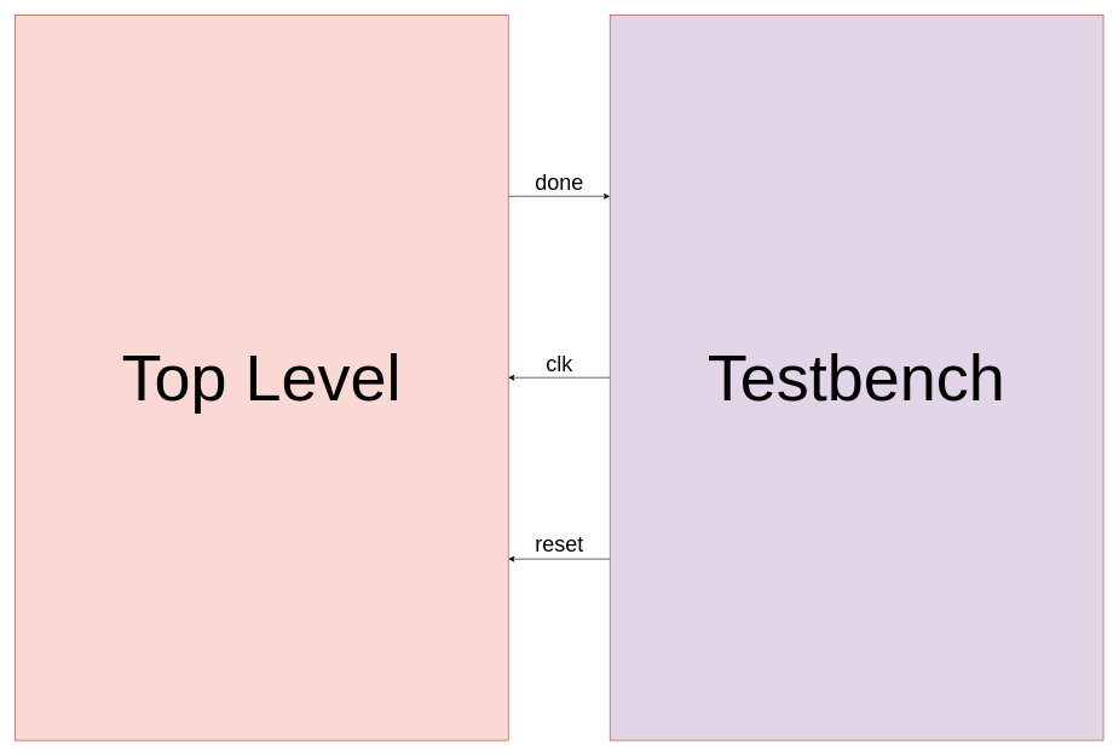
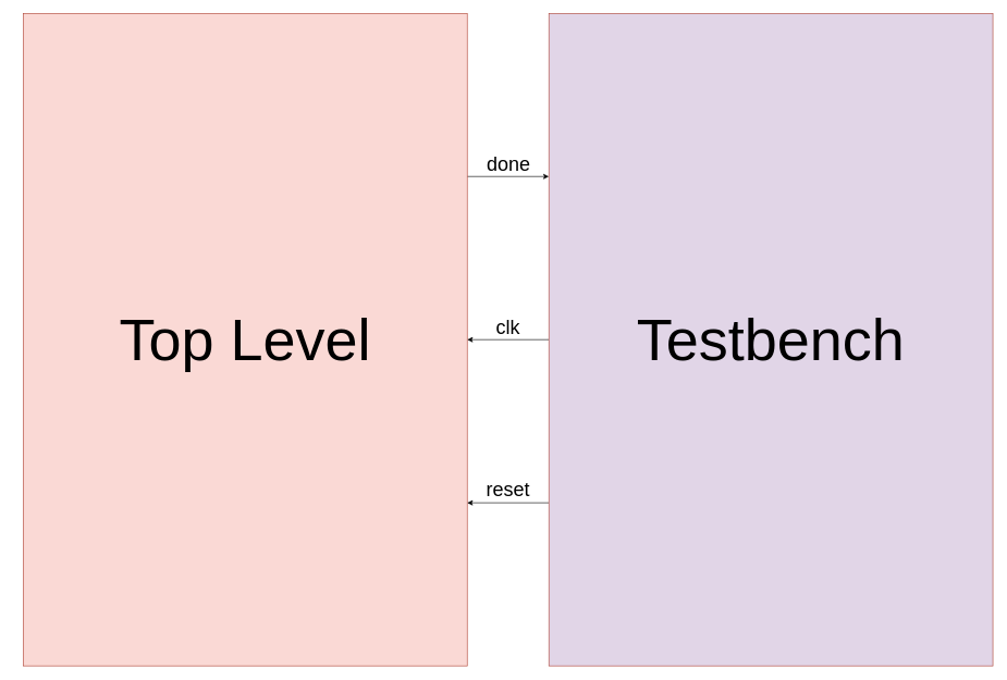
  <mxCell id="0" />
  <mxCell id="1" parent="0" />
  <mxCell id="2" value="done" style="edgeStyle=none;html=1;exitX=1;exitY=0.25;exitDx=0;exitDy=0;entryX=0;entryY=0.25;entryDx=0;entryDy=0;labelBackgroundColor=none;strokeColor=#000000;fontSize=30;fontColor=#000000;" edge="1" parent="1" source="3" target="6"><mxGeometry y="20" relative="1" as="geometry"><mxPoint as="offset" /></mxGeometry></mxCell>
- <mxCell id="3" value="&lt;font color=&quot;#000000&quot; style=&quot;font-size: 90px;&quot;&gt;Top Level&lt;/font&gt;" style="whiteSpace=wrap;html=1;fillColor=#fad9d5;strokeColor=#ae4132;" vertex="1" parent="1"><mxGeometry x="20" y="20" width="680" height="1000" as="geometry" /></mxCell>
+ <mxCell id="3" value="&lt;font color=&quot;#000000&quot; style=&quot;font-size: 90px;&quot;&gt;Top Level&lt;/font&gt;" style="whiteSpace=wrap;html=1;fillColor=#fad9d5;strokeColor=#ae4132;" vertex="1" parent="1"><mxGeometry x="35" y="20" width="680" height="1000" as="geometry" /></mxCell>
  <mxCell id="4" value="&lt;font color=&quot;#000000&quot;&gt;clk&lt;/font&gt;" style="edgeStyle=none;html=1;exitX=0;exitY=0.5;exitDx=0;exitDy=0;entryX=1;entryY=0.5;entryDx=0;entryDy=0;labelBackgroundColor=none;strokeColor=#000000;fontSize=30;fontColor=#FFFFFF;" edge="1" parent="1" source="6" target="3"><mxGeometry y="-20" relative="1" as="geometry"><mxPoint as="offset" /></mxGeometry></mxCell>
  <mxCell id="5" value="reset" style="edgeStyle=none;html=1;exitX=0;exitY=0.75;exitDx=0;exitDy=0;entryX=1;entryY=0.75;entryDx=0;entryDy=0;labelBackgroundColor=none;strokeColor=#000000;fontSize=30;fontColor=#000000;" edge="1" parent="1" source="6" target="3"><mxGeometry y="-20" relative="1" as="geometry"><mxPoint as="offset" /></mxGeometry></mxCell>
  <mxCell id="6" value="&lt;span style=&quot;color: rgb(0, 0, 0); font-size: 90px;&quot;&gt;Testbench&lt;/span&gt;" style="whiteSpace=wrap;html=1;fillColor=#e1d5e7;strokeColor=#ae4132;" vertex="1" parent="1"><mxGeometry x="840" y="20" width="680" height="1000" as="geometry" /></mxCell>
